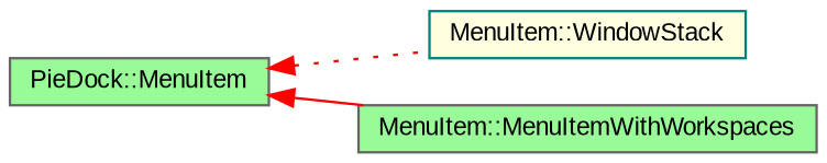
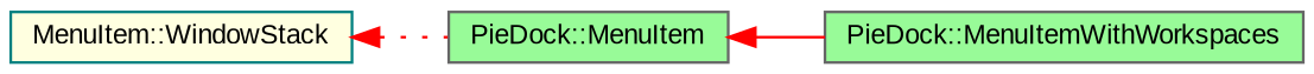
  digraph {
    fontname="Liberation Sans"
    rankdir=LR
    node [color=gray40 fillcolor=palegreen fontname="Liberation Sans" fontsize=10 shape=record style=filled]
    edge [color=red dir=back fontname="Liberation Sans" fontsize=10 labelfontname=Helvetica labelfontsize=10]
    n1 [color=teal fillcolor=lightyellow fontcolor=black height=0.2 label="MenuItem::WindowStack" width=0.4]
    n2 [height=0.2 label="PieDock::MenuItem" width=0.4]
-   n3 [height=0.2 label="MenuItem::MenuItemWithWorkspaces" width=0.4]
-   n2 -> n1 [style=dotted]
+   n3 [height=0.2 label="PieDock::MenuItemWithWorkspaces" width=0.4]
+   n1 -> n2 [style=dotted]
    n2 -> n3 [style=solid]
  }
